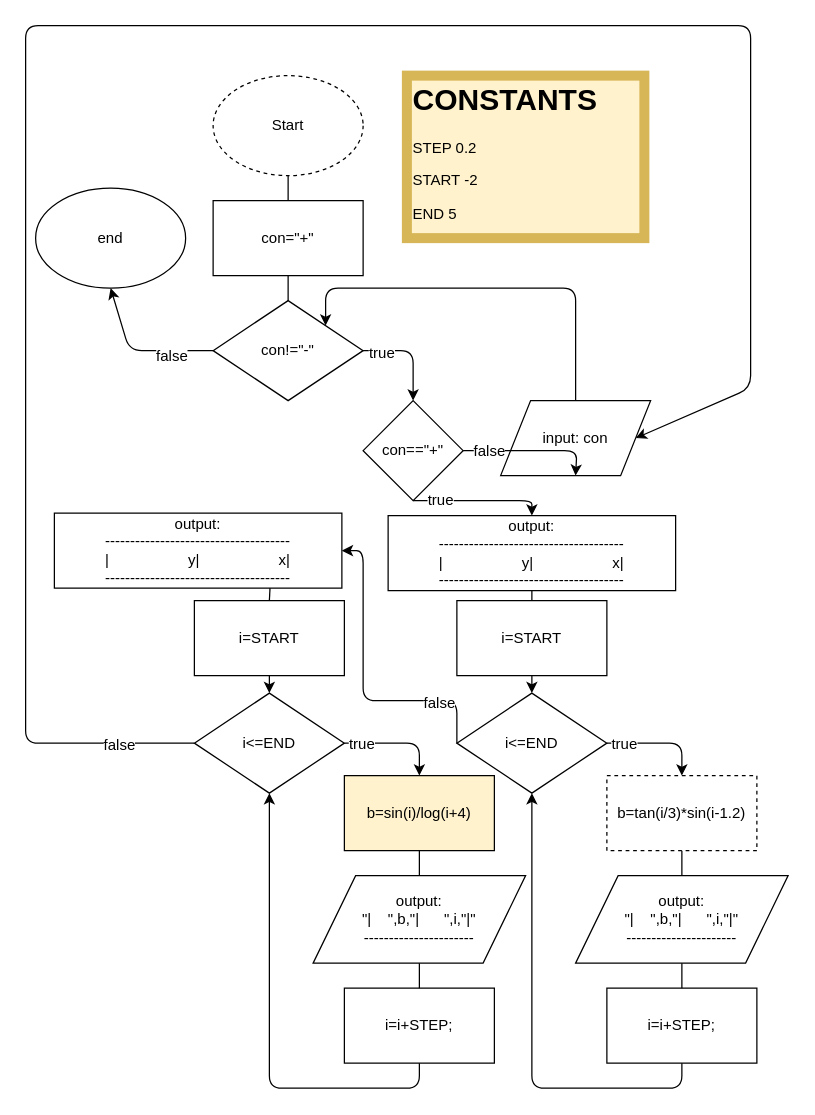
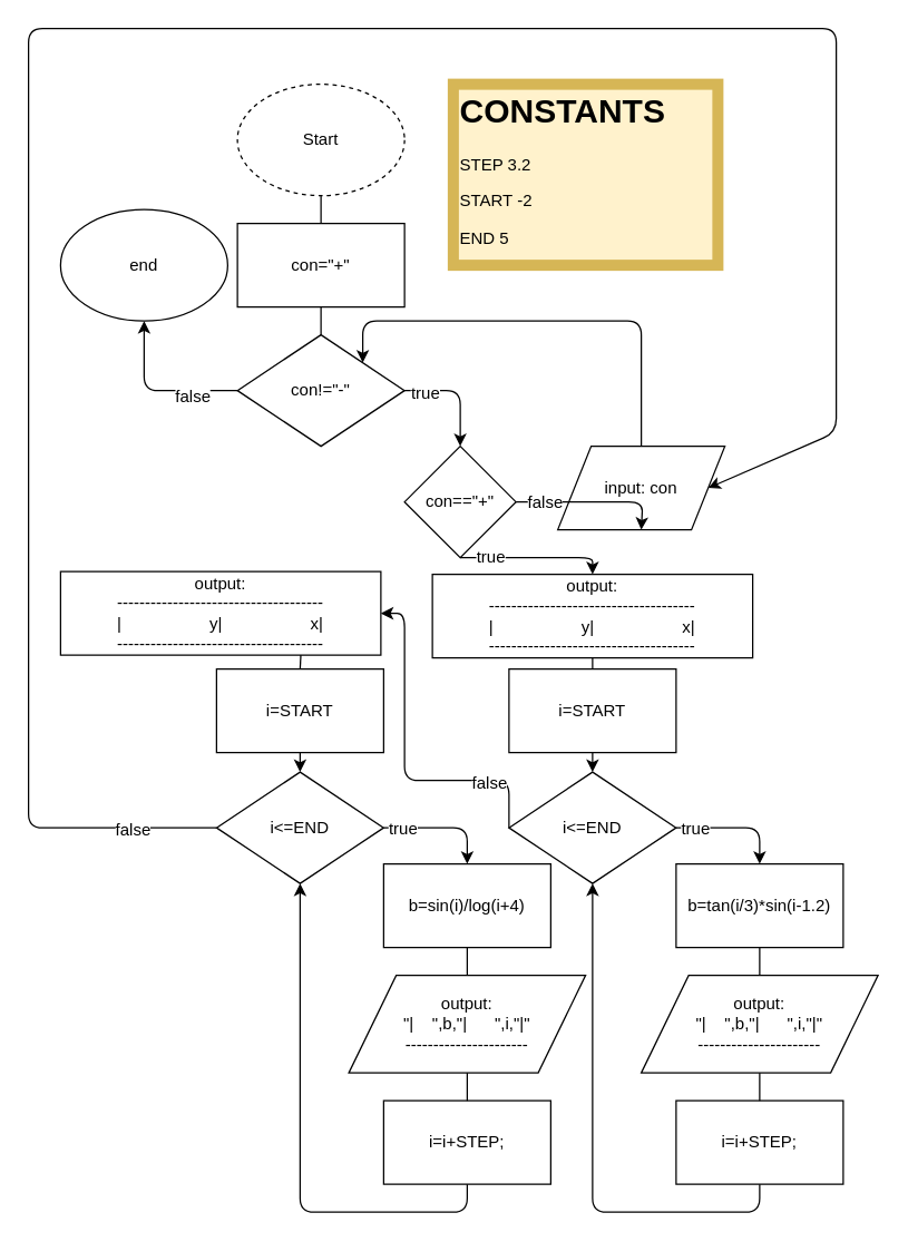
  <mxCell id="0" />
  <mxCell id="1" parent="0" />
  <mxCell id="2" value="Start" style="ellipse;whiteSpace=wrap;html=1;dashed=1;" parent="1" vertex="1"><mxGeometry x="170" y="60" width="120" height="80" as="geometry" /></mxCell>
  <mxCell id="3" value="con=&quot;+&quot;" style="rounded=0;whiteSpace=wrap;html=1;" parent="1" vertex="1"><mxGeometry x="170" y="160" width="120" height="60" as="geometry" /></mxCell>
  <mxCell id="4" value="" style="endArrow=none;html=1;entryX=0.5;entryY=1;entryDx=0;entryDy=0;exitX=0.5;exitY=0;exitDx=0;exitDy=0;" parent="1" source="3" target="2" edge="1"><mxGeometry width="50" height="50" relative="1" as="geometry"><mxPoint x="170" y="290" as="sourcePoint" /><mxPoint x="220" y="240" as="targetPoint" /></mxGeometry></mxCell>
  <mxCell id="5" value="con!=&quot;-&quot;" style="rhombus;whiteSpace=wrap;html=1;" parent="1" vertex="1"><mxGeometry x="170" y="240" width="120" height="80" as="geometry" /></mxCell>
  <mxCell id="6" value="" style="endArrow=none;html=1;entryX=0.5;entryY=1;entryDx=0;entryDy=0;exitX=0.5;exitY=0;exitDx=0;exitDy=0;" parent="1" source="5" target="3" edge="1"><mxGeometry width="50" height="50" relative="1" as="geometry"><mxPoint x="170" y="390" as="sourcePoint" /><mxPoint x="220" y="340" as="targetPoint" /></mxGeometry></mxCell>
  <mxCell id="7" value="" style="endArrow=classic;html=1;exitX=1;exitY=0.5;exitDx=0;exitDy=0;entryX=0.5;entryY=0;entryDx=0;entryDy=0;" parent="1" source="5" target="9" edge="1"><mxGeometry width="50" height="50" relative="1" as="geometry"><mxPoint x="170" y="390" as="sourcePoint" /><mxPoint x="330" y="360" as="targetPoint" /><Array as="points"><mxPoint x="330" y="280" /></Array></mxGeometry></mxCell>
  <mxCell id="8" value="true" style="text;html=1;resizable=0;points=[];align=center;verticalAlign=middle;labelBackgroundColor=#ffffff;" parent="7" vertex="1" connectable="0"><mxGeometry x="-0.658" y="-1" relative="1" as="geometry"><mxPoint as="offset" /></mxGeometry></mxCell>
  <mxCell id="9" value="con==&quot;+&quot;" style="rhombus;whiteSpace=wrap;html=1;" parent="1" vertex="1"><mxGeometry x="290" y="320" width="80" height="80" as="geometry" /></mxCell>
  <mxCell id="10" value="output:&lt;br&gt;&lt;div&gt;-------------------------------------&lt;/div&gt;&lt;div&gt;|&amp;nbsp; &amp;nbsp; &amp;nbsp; &amp;nbsp; &amp;nbsp; &amp;nbsp; &amp;nbsp; &amp;nbsp; &amp;nbsp; &amp;nbsp;y|&amp;nbsp; &amp;nbsp; &amp;nbsp; &amp;nbsp; &amp;nbsp; &amp;nbsp; &amp;nbsp; &amp;nbsp; &amp;nbsp; &amp;nbsp;x|&lt;/div&gt;&lt;div&gt;-------------------------------------&lt;br&gt;&lt;/div&gt;" style="rounded=0;whiteSpace=wrap;html=1;" parent="1" vertex="1"><mxGeometry x="310" y="412" width="230" height="60" as="geometry" /></mxCell>
  <mxCell id="11" value="" style="endArrow=classic;html=1;exitX=0.5;exitY=1;exitDx=0;exitDy=0;entryX=0.5;entryY=0;entryDx=0;entryDy=0;" parent="1" source="9" target="10" edge="1"><mxGeometry width="50" height="50" relative="1" as="geometry"><mxPoint x="170" y="650" as="sourcePoint" /><mxPoint x="220" y="600" as="targetPoint" /><Array as="points"><mxPoint x="425" y="400" /></Array></mxGeometry></mxCell>
  <mxCell id="12" value="true" style="text;html=1;resizable=0;points=[];align=center;verticalAlign=middle;labelBackgroundColor=#ffffff;" parent="11" vertex="1" connectable="0"><mxGeometry x="-0.6" y="1" relative="1" as="geometry"><mxPoint as="offset" /></mxGeometry></mxCell>
  <mxCell id="13" value="i&amp;lt;=END" style="rhombus;whiteSpace=wrap;html=1;" parent="1" vertex="1"><mxGeometry x="365" y="554" width="120" height="80" as="geometry" /></mxCell>
  <mxCell id="14" value="i=START" style="rounded=0;whiteSpace=wrap;html=1;" parent="1" vertex="1"><mxGeometry x="365" y="480" width="120" height="60" as="geometry" /></mxCell>
  <mxCell id="15" value="" style="endArrow=none;html=1;entryX=0.5;entryY=1;entryDx=0;entryDy=0;exitX=0.5;exitY=0;exitDx=0;exitDy=0;" parent="1" source="14" target="10" edge="1"><mxGeometry width="50" height="50" relative="1" as="geometry"><mxPoint x="170" y="810" as="sourcePoint" /><mxPoint x="220" y="760" as="targetPoint" /></mxGeometry></mxCell>
  <mxCell id="16" value="" style="endArrow=classic;html=1;exitX=0.5;exitY=1;exitDx=0;exitDy=0;entryX=0.5;entryY=0;entryDx=0;entryDy=0;" parent="1" source="14" target="13" edge="1"><mxGeometry width="50" height="50" relative="1" as="geometry"><mxPoint x="170" y="860" as="sourcePoint" /><mxPoint x="220" y="810" as="targetPoint" /></mxGeometry></mxCell>
- <mxCell id="17" value="b=tan(i/3)*sin(i-1.2)" style="rounded=0;whiteSpace=wrap;html=1;dashed=1;" parent="1" vertex="1"><mxGeometry x="485" y="620" width="120" height="60" as="geometry" /></mxCell>
+ <mxCell id="17" value="b=tan(i/3)*sin(i-1.2)" style="rounded=0;whiteSpace=wrap;html=1;" parent="1" vertex="1"><mxGeometry x="485" y="620" width="120" height="60" as="geometry" /></mxCell>
  <mxCell id="18" value="" style="endArrow=classic;html=1;exitX=1;exitY=0.5;exitDx=0;exitDy=0;entryX=0.5;entryY=0;entryDx=0;entryDy=0;" parent="1" source="13" target="17" edge="1"><mxGeometry width="50" height="50" relative="1" as="geometry"><mxPoint x="170" y="790" as="sourcePoint" /><mxPoint x="220" y="740" as="targetPoint" /><Array as="points"><mxPoint x="545" y="594" /></Array></mxGeometry></mxCell>
  <mxCell id="19" value="true" style="text;html=1;resizable=0;points=[];align=center;verticalAlign=middle;labelBackgroundColor=#ffffff;" parent="18" vertex="1" connectable="0"><mxGeometry x="-0.698" relative="1" as="geometry"><mxPoint as="offset" /></mxGeometry></mxCell>
  <mxCell id="20" value="&lt;span style=&quot;white-space: normal&quot;&gt;output:&lt;/span&gt;&lt;br style=&quot;white-space: normal&quot;&gt;&lt;span style=&quot;white-space: normal&quot;&gt;&quot;|&amp;nbsp; &amp;nbsp; &quot;,b,&quot;|&amp;nbsp; &amp;nbsp; &amp;nbsp; &quot;,i,&quot;|&quot;&lt;/span&gt;&lt;br style=&quot;white-space: normal&quot;&gt;&lt;span style=&quot;white-space: normal&quot;&gt;----------------------&lt;/span&gt;" style="shape=parallelogram;perimeter=parallelogramPerimeter;whiteSpace=wrap;html=1;" parent="1" vertex="1"><mxGeometry x="460" y="700" width="170" height="70" as="geometry" /></mxCell>
  <mxCell id="21" value="" style="endArrow=none;html=1;entryX=0.5;entryY=1;entryDx=0;entryDy=0;exitX=0.5;exitY=0;exitDx=0;exitDy=0;" parent="1" source="20" target="17" edge="1"><mxGeometry width="50" height="50" relative="1" as="geometry"><mxPoint x="170" y="840" as="sourcePoint" /><mxPoint x="220" y="790" as="targetPoint" /></mxGeometry></mxCell>
  <mxCell id="22" value="i=i+STEP;" style="rounded=0;whiteSpace=wrap;html=1;" parent="1" vertex="1"><mxGeometry x="485" y="790" width="120" height="60" as="geometry" /></mxCell>
  <mxCell id="23" value="" style="endArrow=none;html=1;entryX=0.5;entryY=1;entryDx=0;entryDy=0;exitX=0.5;exitY=0;exitDx=0;exitDy=0;" parent="1" source="22" target="20" edge="1"><mxGeometry width="50" height="50" relative="1" as="geometry"><mxPoint x="170" y="920" as="sourcePoint" /><mxPoint x="220" y="870" as="targetPoint" /></mxGeometry></mxCell>
  <mxCell id="24" value="" style="endArrow=classic;html=1;exitX=0.5;exitY=1;exitDx=0;exitDy=0;entryX=0.5;entryY=1;entryDx=0;entryDy=0;" parent="1" source="22" target="13" edge="1"><mxGeometry width="50" height="50" relative="1" as="geometry"><mxPoint x="170" y="920" as="sourcePoint" /><mxPoint x="220" y="870" as="targetPoint" /><Array as="points"><mxPoint x="545" y="870" /><mxPoint x="425" y="870" /></Array></mxGeometry></mxCell>
  <mxCell id="25" value="" style="endArrow=classic;html=1;exitX=0;exitY=0.5;exitDx=0;exitDy=0;entryX=1;entryY=0.5;entryDx=0;entryDy=0;" parent="1" source="13" target="40" edge="1"><mxGeometry width="50" height="50" relative="1" as="geometry"><mxPoint x="170" y="950" as="sourcePoint" /><mxPoint x="290" y="440" as="targetPoint" /><Array as="points"><mxPoint x="365" y="560" /><mxPoint x="290" y="560" /><mxPoint x="290" y="440" /></Array></mxGeometry></mxCell>
  <mxCell id="26" value="false" style="text;html=1;resizable=0;points=[];align=center;verticalAlign=middle;labelBackgroundColor=#ffffff;" parent="25" vertex="1" connectable="0"><mxGeometry x="-0.6" y="1" relative="1" as="geometry"><mxPoint as="offset" /></mxGeometry></mxCell>
  <mxCell id="27" value="i&amp;lt;=END" style="rhombus;whiteSpace=wrap;html=1;" parent="1" vertex="1"><mxGeometry x="155" y="554" width="120" height="80" as="geometry" /></mxCell>
  <mxCell id="28" value="i=START" style="rounded=0;whiteSpace=wrap;html=1;" parent="1" vertex="1"><mxGeometry x="155" y="480" width="120" height="60" as="geometry" /></mxCell>
  <mxCell id="29" value="" style="endArrow=classic;html=1;exitX=0.5;exitY=1;exitDx=0;exitDy=0;entryX=0.5;entryY=0;entryDx=0;entryDy=0;" parent="1" source="28" target="27" edge="1"><mxGeometry width="50" height="50" relative="1" as="geometry"><mxPoint x="-40" y="860" as="sourcePoint" /><mxPoint x="10" y="810" as="targetPoint" /></mxGeometry></mxCell>
- <mxCell id="30" value="b=sin(i)/log(i+4)" style="rounded=0;whiteSpace=wrap;html=1;fillColor=#fff2cc;" parent="1" vertex="1"><mxGeometry x="275" y="620" width="120" height="60" as="geometry" /></mxCell>
+ <mxCell id="30" value="b=sin(i)/log(i+4)" style="rounded=0;whiteSpace=wrap;html=1;" parent="1" vertex="1"><mxGeometry x="275" y="620" width="120" height="60" as="geometry" /></mxCell>
  <mxCell id="31" value="" style="endArrow=classic;html=1;exitX=1;exitY=0.5;exitDx=0;exitDy=0;entryX=0.5;entryY=0;entryDx=0;entryDy=0;" parent="1" source="27" target="30" edge="1"><mxGeometry width="50" height="50" relative="1" as="geometry"><mxPoint x="-40" y="790" as="sourcePoint" /><mxPoint x="10" y="740" as="targetPoint" /><Array as="points"><mxPoint x="335" y="594" /></Array></mxGeometry></mxCell>
  <mxCell id="32" value="true" style="text;html=1;resizable=0;points=[];align=center;verticalAlign=middle;labelBackgroundColor=#ffffff;" parent="31" vertex="1" connectable="0"><mxGeometry x="-0.698" relative="1" as="geometry"><mxPoint as="offset" /></mxGeometry></mxCell>
  <mxCell id="33" value="&lt;span style=&quot;white-space: normal&quot;&gt;output:&lt;/span&gt;&lt;br style=&quot;white-space: normal&quot;&gt;&lt;span style=&quot;white-space: normal&quot;&gt;&quot;|&amp;nbsp; &amp;nbsp; &quot;,b,&quot;|&amp;nbsp; &amp;nbsp; &amp;nbsp; &quot;,i,&quot;|&quot;&lt;/span&gt;&lt;br style=&quot;white-space: normal&quot;&gt;&lt;span style=&quot;white-space: normal&quot;&gt;----------------------&lt;/span&gt;" style="shape=parallelogram;perimeter=parallelogramPerimeter;whiteSpace=wrap;html=1;" parent="1" vertex="1"><mxGeometry x="250" y="700" width="170" height="70" as="geometry" /></mxCell>
  <mxCell id="34" value="" style="endArrow=none;html=1;entryX=0.5;entryY=1;entryDx=0;entryDy=0;exitX=0.5;exitY=0;exitDx=0;exitDy=0;" parent="1" source="33" target="30" edge="1"><mxGeometry width="50" height="50" relative="1" as="geometry"><mxPoint x="-40" y="840" as="sourcePoint" /><mxPoint x="10" y="790" as="targetPoint" /></mxGeometry></mxCell>
  <mxCell id="35" value="i=i+STEP;" style="rounded=0;whiteSpace=wrap;html=1;" parent="1" vertex="1"><mxGeometry x="275" y="790" width="120" height="60" as="geometry" /></mxCell>
  <mxCell id="36" value="" style="endArrow=none;html=1;entryX=0.5;entryY=1;entryDx=0;entryDy=0;exitX=0.5;exitY=0;exitDx=0;exitDy=0;" parent="1" source="35" target="33" edge="1"><mxGeometry width="50" height="50" relative="1" as="geometry"><mxPoint x="-40" y="920" as="sourcePoint" /><mxPoint x="10" y="870" as="targetPoint" /></mxGeometry></mxCell>
  <mxCell id="37" value="" style="endArrow=classic;html=1;exitX=0.5;exitY=1;exitDx=0;exitDy=0;entryX=0.5;entryY=1;entryDx=0;entryDy=0;" parent="1" source="35" target="27" edge="1"><mxGeometry width="50" height="50" relative="1" as="geometry"><mxPoint x="-40" y="920" as="sourcePoint" /><mxPoint x="10" y="870" as="targetPoint" /><Array as="points"><mxPoint x="335" y="870" /><mxPoint x="215" y="870" /></Array></mxGeometry></mxCell>
  <mxCell id="38" value="" style="endArrow=classic;html=1;exitX=0;exitY=0.5;exitDx=0;exitDy=0;entryX=1;entryY=0.5;entryDx=0;entryDy=0;" parent="1" source="27" target="42" edge="1"><mxGeometry width="50" height="50" relative="1" as="geometry"><mxPoint x="-40" y="950" as="sourcePoint" /><mxPoint x="20" y="36" as="targetPoint" /><Array as="points"><mxPoint x="20" y="594" /><mxPoint x="20" y="360" /><mxPoint x="20" y="20" /><mxPoint x="600" y="20" /><mxPoint x="600" y="310" /></Array></mxGeometry></mxCell>
  <mxCell id="39" value="false" style="text;html=1;resizable=0;points=[];align=center;verticalAlign=middle;labelBackgroundColor=#ffffff;" parent="38" vertex="1" connectable="0"><mxGeometry x="-0.927" y="1" relative="1" as="geometry"><mxPoint as="offset" /></mxGeometry></mxCell>
  <mxCell id="40" value="output:&lt;br&gt;&lt;div&gt;-------------------------------------&lt;/div&gt;&lt;div&gt;|&amp;nbsp; &amp;nbsp; &amp;nbsp; &amp;nbsp; &amp;nbsp; &amp;nbsp; &amp;nbsp; &amp;nbsp; &amp;nbsp; &amp;nbsp;y|&amp;nbsp; &amp;nbsp; &amp;nbsp; &amp;nbsp; &amp;nbsp; &amp;nbsp; &amp;nbsp; &amp;nbsp; &amp;nbsp; &amp;nbsp;x|&lt;/div&gt;&lt;div&gt;-------------------------------------&lt;br&gt;&lt;/div&gt;" style="rounded=0;whiteSpace=wrap;html=1;" parent="1" vertex="1"><mxGeometry x="43" y="410" width="230" height="60" as="geometry" /></mxCell>
  <mxCell id="41" value="" style="endArrow=none;html=1;entryX=0.75;entryY=1;entryDx=0;entryDy=0;exitX=0.5;exitY=0;exitDx=0;exitDy=0;" parent="1" source="28" target="40" edge="1"><mxGeometry width="50" height="50" relative="1" as="geometry"><mxPoint y="950" as="sourcePoint" x="50" /><mxPoint x="100" y="900" as="targetPoint" /></mxGeometry></mxCell>
  <mxCell id="42" value="input: con" style="shape=parallelogram;perimeter=parallelogramPerimeter;whiteSpace=wrap;html=1;" parent="1" vertex="1"><mxGeometry x="400" y="320" width="120" height="60" as="geometry" /></mxCell>
  <mxCell id="43" value="" style="endArrow=classic;html=1;exitX=1;exitY=0.5;exitDx=0;exitDy=0;entryX=0.5;entryY=1;entryDx=0;entryDy=0;" parent="1" source="9" target="42" edge="1"><mxGeometry width="50" height="50" relative="1" as="geometry"><mxPoint x="-170" y="950" as="sourcePoint" /><mxPoint x="450" y="300" as="targetPoint" /><Array as="points"><mxPoint x="461" y="360" /></Array></mxGeometry></mxCell>
  <mxCell id="44" value="false" style="text;html=1;resizable=0;points=[];align=center;verticalAlign=middle;labelBackgroundColor=#ffffff;" parent="43" vertex="1" connectable="0"><mxGeometry x="-0.64" relative="1" as="geometry"><mxPoint as="offset" /></mxGeometry></mxCell>
  <mxCell id="45" value="" style="endArrow=classic;html=1;entryX=1;entryY=0;entryDx=0;entryDy=0;exitX=0.5;exitY=0;exitDx=0;exitDy=0;" parent="1" source="42" target="5" edge="1"><mxGeometry width="50" height="50" relative="1" as="geometry"><mxPoint x="240" y="950" as="sourcePoint" /><mxPoint x="290" y="900" as="targetPoint" /><Array as="points"><mxPoint x="460" y="230" /><mxPoint x="260" y="230" /></Array></mxGeometry></mxCell>
  <mxCell id="46" value="" style="endArrow=classic;html=1;exitX=0;exitY=0.5;exitDx=0;exitDy=0;entryX=0.5;entryY=1;entryDx=0;entryDy=0;" parent="1" source="5" target="48" edge="1"><mxGeometry width="50" height="50" relative="1" as="geometry"><mxPoint x="-10" y="950" as="sourcePoint" /><mxPoint x="100" y="280" as="targetPoint" /><Array as="points"><mxPoint x="103" y="280" /></Array></mxGeometry></mxCell>
  <mxCell id="47" value="false" style="text;html=1;resizable=0;points=[];align=center;verticalAlign=middle;labelBackgroundColor=#ffffff;" parent="46" vertex="1" connectable="0"><mxGeometry x="-0.432" y="4" relative="1" as="geometry"><mxPoint as="offset" /></mxGeometry></mxCell>
- <mxCell id="48" value="end" style="ellipse;whiteSpace=wrap;html=1;" parent="1" vertex="1"><mxGeometry x="28" y="150" width="120" height="80" as="geometry" /></mxCell>
- <mxCell id="49" value="&lt;h1&gt;CONSTANTS&lt;/h1&gt;&lt;p&gt;STEP 0.2&lt;/p&gt;&lt;p&gt;START -2&lt;/p&gt;&lt;p&gt;&lt;span&gt;END 5&lt;/span&gt;&lt;/p&gt;" style="text;html=1;strokeColor=#d6b656;fillColor=#fff2cc;spacing=5;spacingTop=-20;whiteSpace=wrap;overflow=hidden;rounded=0;strokeWidth=8;shadow=0;" parent="1" vertex="1"><mxGeometry x="325" y="60" width="190" height="130" as="geometry" /></mxCell>
+ <mxCell id="48" value="end" style="ellipse;whiteSpace=wrap;html=1;" parent="1" vertex="1"><mxGeometry x="43" y="150" width="120" height="80" as="geometry" /></mxCell>
+ <mxCell id="49" value="&lt;h1&gt;CONSTANTS&lt;/h1&gt;&lt;p&gt;STEP 3.2&lt;/p&gt;&lt;p&gt;START -2&lt;/p&gt;&lt;p&gt;&lt;span&gt;END 5&lt;/span&gt;&lt;/p&gt;" style="text;html=1;strokeColor=#d6b656;fillColor=#fff2cc;spacing=5;spacingTop=-20;whiteSpace=wrap;overflow=hidden;rounded=0;strokeWidth=8;shadow=0;" parent="1" vertex="1"><mxGeometry x="325" y="60" width="190" height="130" as="geometry" /></mxCell>
